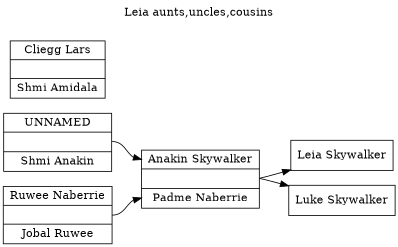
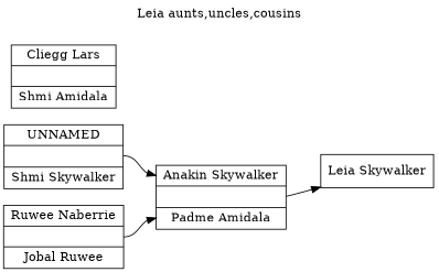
  digraph {
    label="Leia aunts,uncles,cousins"
    labelloc=t
    rankdir=LR
    node [shape=record]
    edge [headport=i tailport=u]
-   n1 [label="<h>Anakin Skywalker|<u>|<w>Padme Naberrie"]
+   n1 [label="<h>Anakin Skywalker|<u>|<w>Padme Amidala"]
    n2 [label="<i>Leia Skywalker"]
-   n3 [label="<i>Luke Skywalker"]
    n4 [label="<h>Ruwee Naberrie|<u>|<w>Jobal Ruwee"]
-   n5 [label="<h>UNNAMED|<u>|<w>Shmi Anakin"]
+   n5 [label="<h>UNNAMED|<u>|<w>Shmi Skywalker"]
    n6 [label="<h>Cliegg Lars|<u>|<w>Shmi Amidala"]
    n1 -> n2
-   n1 -> n3
    n4 -> n1 [headport=w]
    n5 -> n1 [headport=h]
  }
